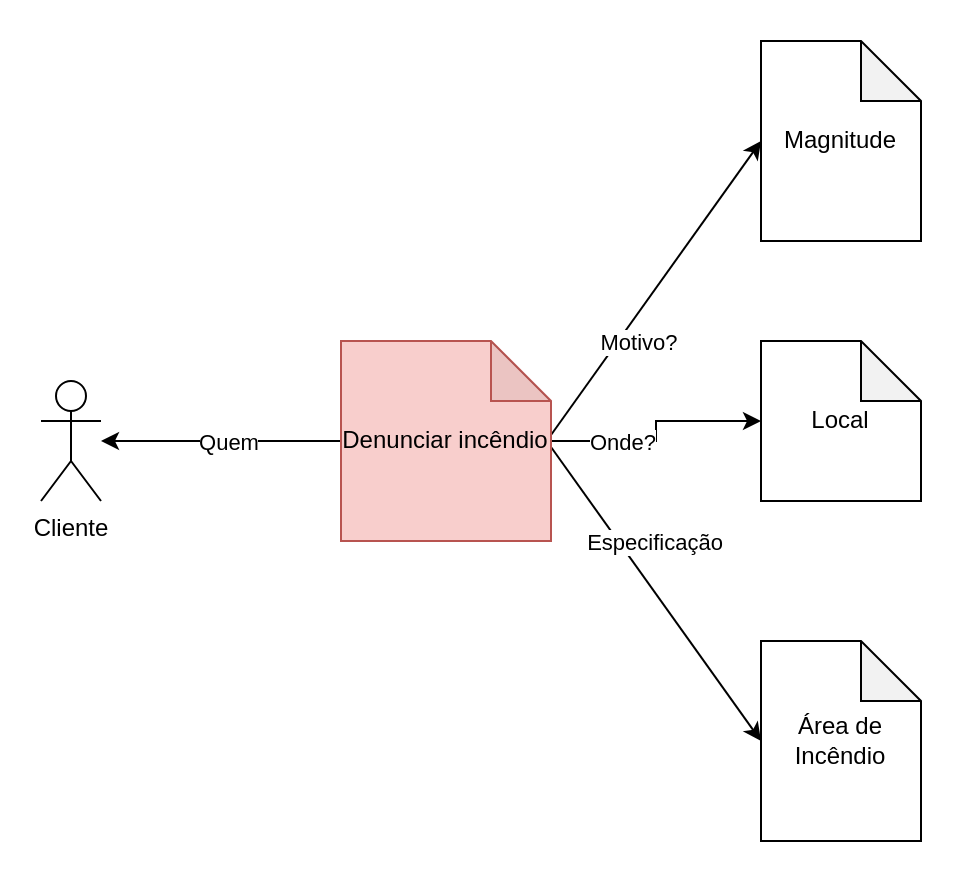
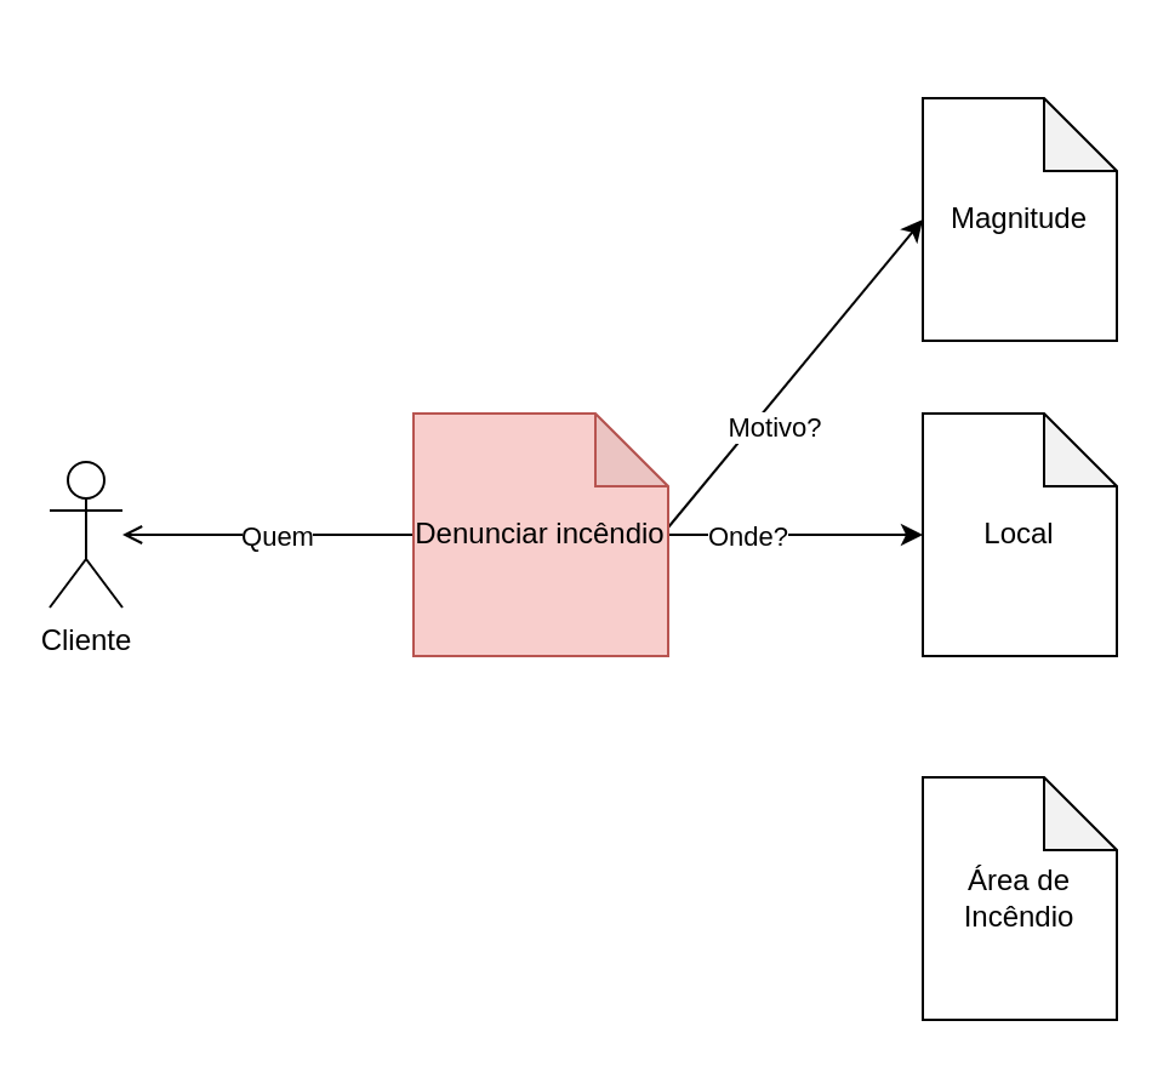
  <mxCell id="0" />
  <mxCell id="1" parent="0" />
  <mxCell id="2" value="Cliente" style="shape=umlActor;verticalLabelPosition=bottom;verticalAlign=top;html=1;outlineConnect=0;" vertex="1" parent="1"><mxGeometry x="20" y="190" width="30" height="60" as="geometry" /></mxCell>
- <mxCell id="3" style="edgeStyle=orthogonalEdgeStyle;rounded=0;orthogonalLoop=1;jettySize=auto;html=1;exitX=0;exitY=0.5;exitDx=0;exitDy=0;exitPerimeter=0;" edge="1" parent="1" source="11" target="2"><mxGeometry relative="1" as="geometry" /></mxCell>
+ <mxCell id="3" style="edgeStyle=orthogonalEdgeStyle;rounded=0;orthogonalLoop=1;jettySize=auto;html=1;exitX=0;exitY=0.5;exitDx=0;exitDy=0;exitPerimeter=0;endArrow=open;" edge="1" parent="1" source="11" target="2"><mxGeometry relative="1" as="geometry" /></mxCell>
  <mxCell id="4" value="Quem" style="edgeLabel;html=1;align=center;verticalAlign=middle;resizable=0;points=[];" vertex="1" connectable="0" parent="3"><mxGeometry x="0.327" relative="1" as="geometry"><mxPoint x="23" as="offset" /></mxGeometry></mxCell>
  <mxCell id="5" style="edgeStyle=orthogonalEdgeStyle;rounded=0;orthogonalLoop=1;jettySize=auto;html=1;entryX=0;entryY=0.5;entryDx=0;entryDy=0;entryPerimeter=0;" edge="1" parent="1" source="11" target="13"><mxGeometry relative="1" as="geometry" /></mxCell>
  <mxCell id="6" value="Onde?" style="edgeLabel;html=1;align=center;verticalAlign=middle;resizable=0;points=[];" vertex="1" connectable="0" parent="5"><mxGeometry x="-0.323" y="-1" relative="1" as="geometry"><mxPoint x="-4" y="-1" as="offset" /></mxGeometry></mxCell>
  <mxCell id="7" style="rounded=0;orthogonalLoop=1;jettySize=auto;html=1;entryX=0;entryY=0.5;entryDx=0;entryDy=0;entryPerimeter=0;exitX=1;exitY=0.47;exitDx=0;exitDy=0;exitPerimeter=0;" edge="1" parent="1" source="11" target="12"><mxGeometry relative="1" as="geometry" /></mxCell>
  <mxCell id="8" value="Motivo?" style="edgeLabel;html=1;align=center;verticalAlign=middle;resizable=0;points=[];" vertex="1" connectable="0" parent="7"><mxGeometry x="-0.467" y="-2" relative="1" as="geometry"><mxPoint x="14" y="-9" as="offset" /></mxGeometry></mxCell>
- <mxCell id="9" style="edgeStyle=none;rounded=0;orthogonalLoop=1;jettySize=auto;html=1;entryX=0;entryY=0.5;entryDx=0;entryDy=0;entryPerimeter=0;exitX=1;exitY=0.53;exitDx=0;exitDy=0;exitPerimeter=0;" edge="1" parent="1" source="11" target="14"><mxGeometry relative="1" as="geometry" /></mxCell>
- <mxCell id="10" value="Especificação" style="edgeLabel;html=1;align=center;verticalAlign=middle;resizable=0;points=[];" vertex="1" connectable="0" parent="9"><mxGeometry x="-0.379" y="-1" relative="1" as="geometry"><mxPoint x="20" y="1" as="offset" /></mxGeometry></mxCell>
  <mxCell id="11" value="Denunciar incêndio" style="shape=note;whiteSpace=wrap;html=1;backgroundOutline=1;darkOpacity=0.05;fillColor=#f8cecc;strokeColor=#b85450;" vertex="1" parent="1"><mxGeometry x="170" y="170" width="105" height="100" as="geometry" /></mxCell>
- <mxCell id="12" value="Magnitude" style="shape=note;whiteSpace=wrap;html=1;backgroundOutline=1;darkOpacity=0.05;" vertex="1" parent="1"><mxGeometry x="380" y="20" width="80" height="100" as="geometry" /></mxCell>
- <mxCell id="13" value="Local" style="shape=note;whiteSpace=wrap;html=1;backgroundOutline=1;darkOpacity=0.05;" vertex="1" parent="1"><mxGeometry x="380" y="170" width="80" height="80" as="geometry" /></mxCell>
+ <mxCell id="12" value="Magnitude" style="shape=note;whiteSpace=wrap;html=1;backgroundOutline=1;darkOpacity=0.05;" vertex="1" parent="1"><mxGeometry x="380" y="40" width="80" height="100" as="geometry" /></mxCell>
+ <mxCell id="13" value="Local" style="shape=note;whiteSpace=wrap;html=1;backgroundOutline=1;darkOpacity=0.05;" vertex="1" parent="1"><mxGeometry x="380" y="170" width="80" height="100" as="geometry" /></mxCell>
  <mxCell id="14" value="Área de Incêndio" style="shape=note;whiteSpace=wrap;html=1;backgroundOutline=1;darkOpacity=0.05;" vertex="1" parent="1"><mxGeometry x="380" y="320" width="80" height="100" as="geometry" /></mxCell>
